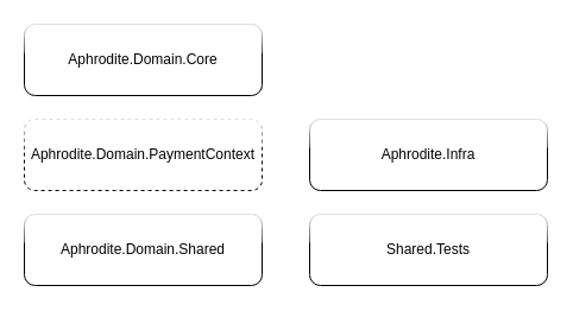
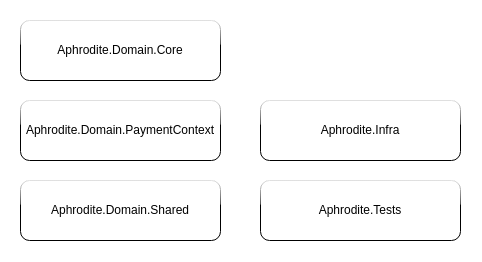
  <mxCell id="0" />
  <mxCell id="1" parent="0" />
  <mxCell id="2" value="Aphrodite.Domain.Core" style="rounded=1;whiteSpace=wrap;html=1;glass=1;" vertex="1" parent="1"><mxGeometry x="20" y="20" width="200" height="60" as="geometry" /></mxCell>
- <mxCell id="3" value="Aphrodite.Domain.PaymentContext" style="rounded=1;whiteSpace=wrap;html=1;glass=1;dashed=1;" vertex="1" parent="1"><mxGeometry x="20" y="100" width="200" height="60" as="geometry" /></mxCell>
+ <mxCell id="3" value="Aphrodite.Domain.PaymentContext" style="rounded=1;whiteSpace=wrap;html=1;glass=1;" vertex="1" parent="1"><mxGeometry x="20" y="100" width="200" height="60" as="geometry" /></mxCell>
  <mxCell id="4" value="Aphrodite.Domain.Shared" style="rounded=1;whiteSpace=wrap;html=1;glass=1;" vertex="1" parent="1"><mxGeometry x="20" y="180" width="200" height="60" as="geometry" /></mxCell>
  <mxCell id="5" value="Aphrodite.Infra" style="rounded=1;whiteSpace=wrap;html=1;glass=1;" vertex="1" parent="1"><mxGeometry x="260" y="100" width="200" height="60" as="geometry" /></mxCell>
- <mxCell id="6" value="Shared.Tests" style="rounded=1;whiteSpace=wrap;html=1;glass=1;" vertex="1" parent="1"><mxGeometry x="260" y="180" width="200" height="60" as="geometry" /></mxCell>
+ <mxCell id="6" value="Aphrodite.Tests" style="rounded=1;whiteSpace=wrap;html=1;glass=1;" vertex="1" parent="1"><mxGeometry x="260" y="180" width="200" height="60" as="geometry" /></mxCell>
